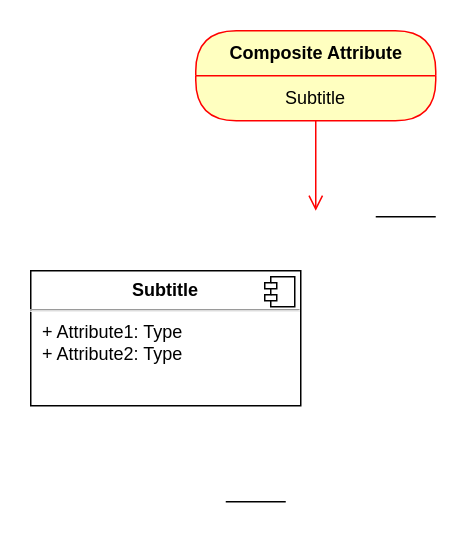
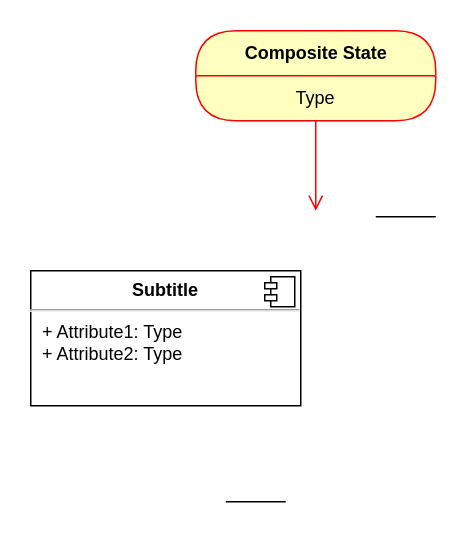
  <mxCell id="0" />
  <mxCell id="1" parent="0" />
- <mxCell id="2" value="Composite Attribute" style="swimlane;html=1;fontStyle=1;align=center;verticalAlign=middle;childLayout=stackLayout;horizontal=1;startSize=30;horizontalStack=0;resizeParent=0;resizeLast=1;container=0;fontColor=#000000;collapsible=0;rounded=1;arcSize=30;strokeColor=#ff0000;fillColor=#ffffc0;swimlaneFillColor=#ffffc0;dropTarget=0;" vertex="1" parent="1"><mxGeometry x="130" y="20" width="160" height="60" as="geometry" /></mxCell>
- <mxCell id="3" value="Subtitle" style="text;html=1;strokeColor=none;fillColor=none;align=center;verticalAlign=middle;spacingLeft=4;spacingRight=4;whiteSpace=wrap;overflow=hidden;rotatable=0;fontColor=#000000;" vertex="1" parent="2"><mxGeometry y="30" width="160" height="30" as="geometry" /></mxCell>
+ <mxCell id="2" value="Composite State" style="swimlane;html=1;fontStyle=1;align=center;verticalAlign=middle;childLayout=stackLayout;horizontal=1;startSize=30;horizontalStack=0;resizeParent=0;resizeLast=1;container=0;fontColor=#000000;collapsible=0;rounded=1;arcSize=30;strokeColor=#ff0000;fillColor=#ffffc0;swimlaneFillColor=#ffffc0;dropTarget=0;" vertex="1" parent="1"><mxGeometry x="130" y="20" width="160" height="60" as="geometry" /></mxCell>
+ <mxCell id="3" value="Type" style="text;html=1;strokeColor=none;fillColor=none;align=center;verticalAlign=middle;spacingLeft=4;spacingRight=4;whiteSpace=wrap;overflow=hidden;rotatable=0;fontColor=#000000;" vertex="1" parent="2"><mxGeometry y="30" width="160" height="30" as="geometry" /></mxCell>
  <mxCell id="4" value="" style="edgeStyle=orthogonalEdgeStyle;html=1;verticalAlign=bottom;endArrow=open;endSize=8;strokeColor=#ff0000;" edge="1" source="2" parent="1"><mxGeometry relative="1" as="geometry"><mxPoint x="210" y="140" as="targetPoint" /></mxGeometry></mxCell>
  <mxCell id="5" value="&lt;p style=&quot;margin:0px;margin-top:6px;text-align:center;&quot;&gt;&lt;b&gt;Subtitle&lt;/b&gt;&lt;/p&gt;&lt;hr/&gt;&lt;p style=&quot;margin:0px;margin-left:8px;&quot;&gt;+ Attribute1: Type&lt;br/&gt;+ Attribute2: Type&lt;/p&gt;" style="align=left;overflow=fill;html=1;dropTarget=0;" vertex="1" parent="1"><mxGeometry x="20" y="180" width="180" height="90" as="geometry" /></mxCell>
  <mxCell id="6" value="" style="shape=component;jettyWidth=8;jettyHeight=4;" vertex="1" parent="5"><mxGeometry x="1" width="20" height="20" relative="1" as="geometry"><mxPoint x="-24" y="4" as="offset" /></mxGeometry></mxCell>
  <mxCell id="7" value="" style="line;strokeWidth=1;fillColor=none;align=left;verticalAlign=middle;spacingTop=-1;spacingLeft=3;spacingRight=3;rotatable=0;labelPosition=right;points=[];portConstraint=eastwest;" vertex="1" parent="1"><mxGeometry x="250" y="140" width="40" height="8" as="geometry" /></mxCell>
  <mxCell id="8" value="" style="line;strokeWidth=1;fillColor=none;align=left;verticalAlign=middle;spacingTop=-1;spacingLeft=3;spacingRight=3;rotatable=0;labelPosition=right;points=[];portConstraint=eastwest;" vertex="1" parent="1"><mxGeometry x="150" y="330" width="40" height="8" as="geometry" /></mxCell>
